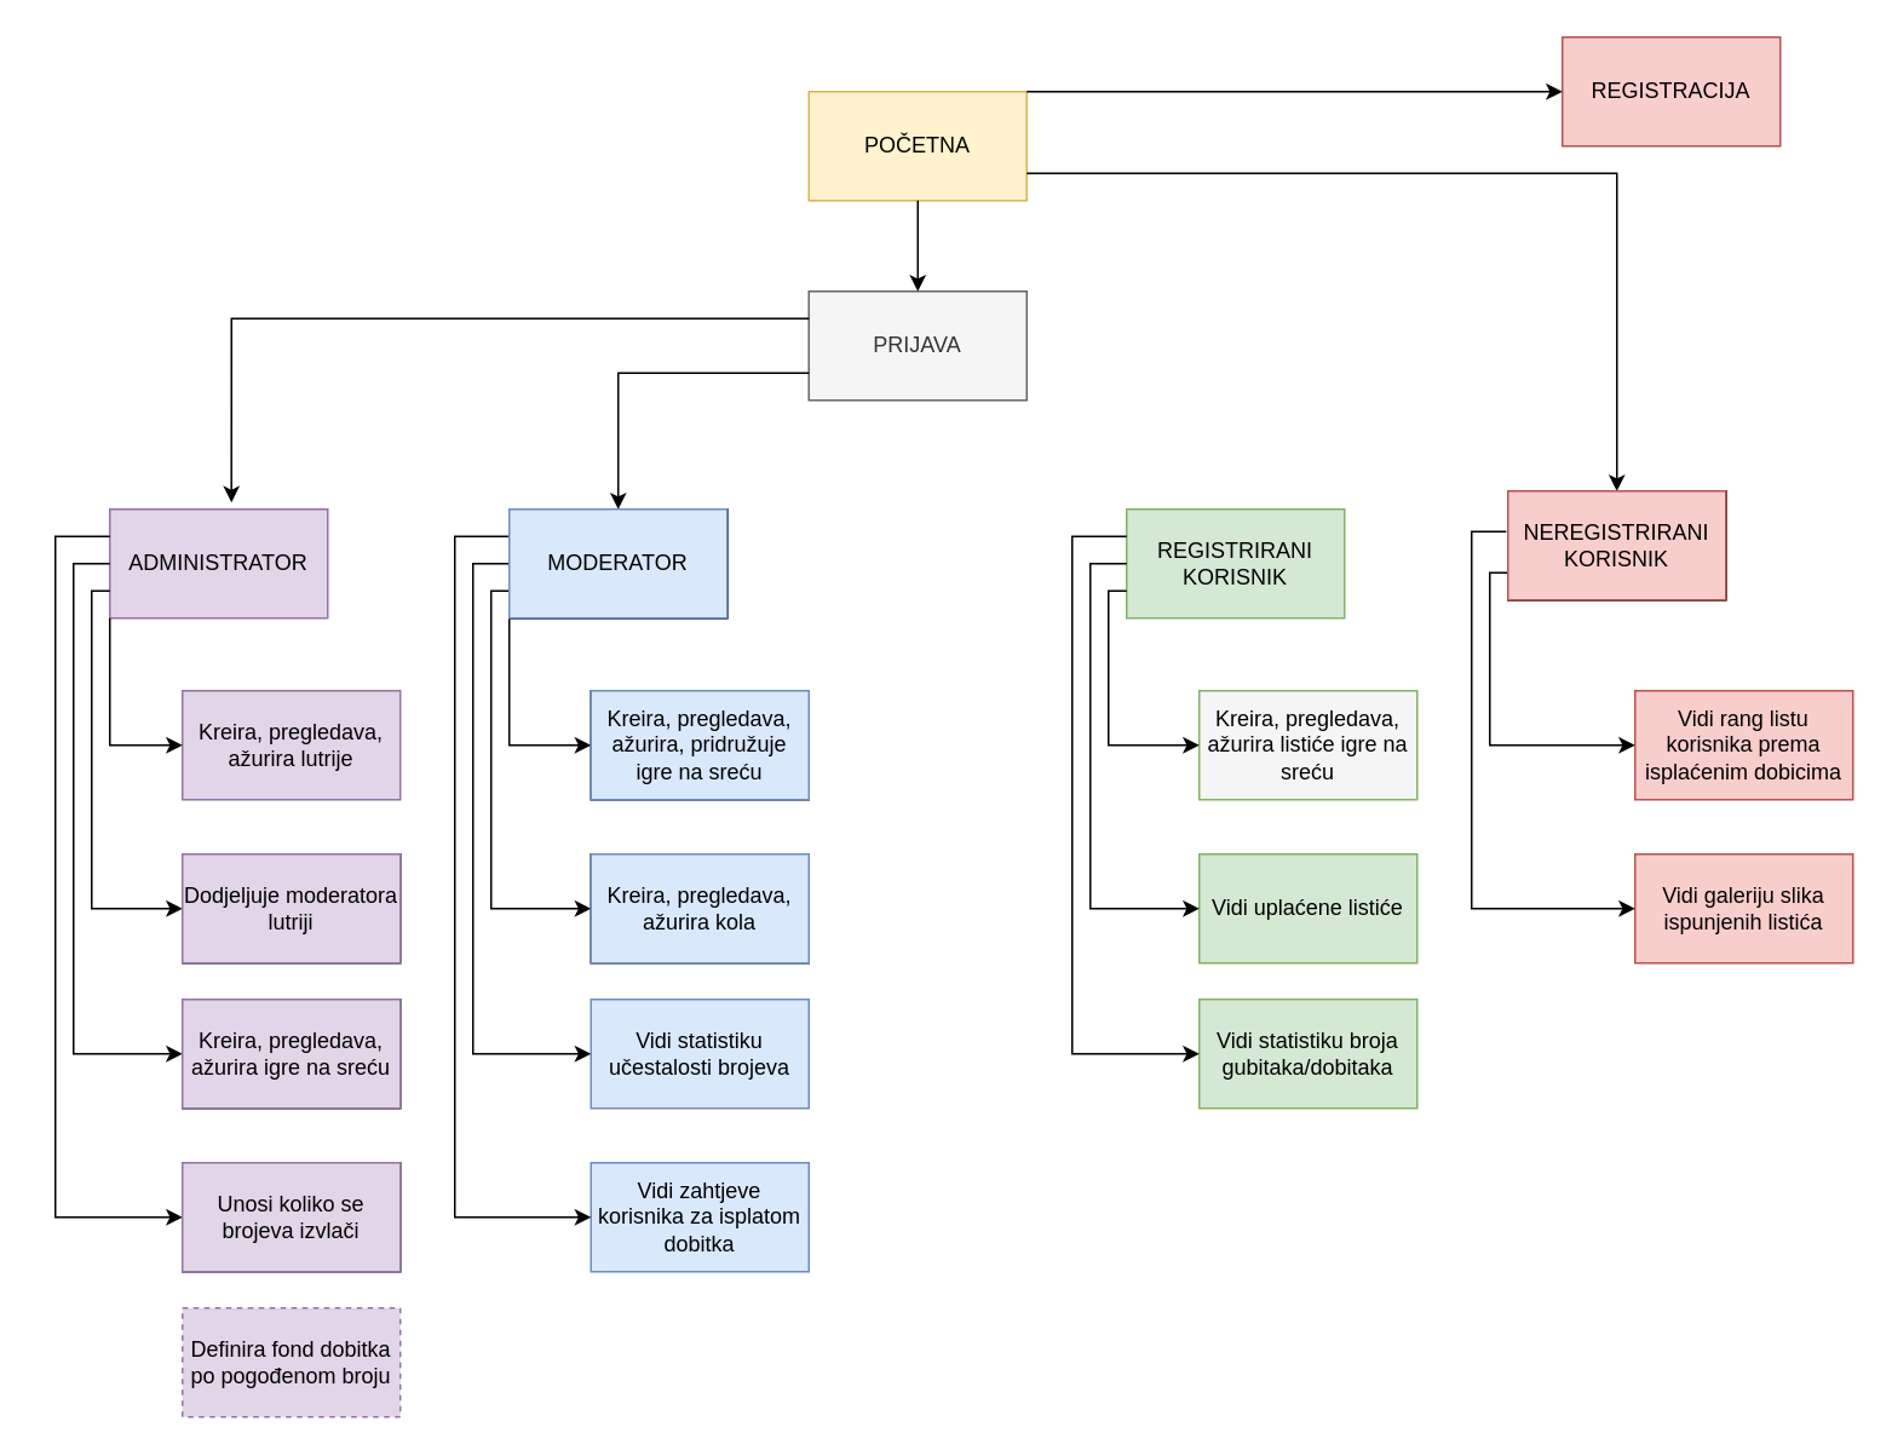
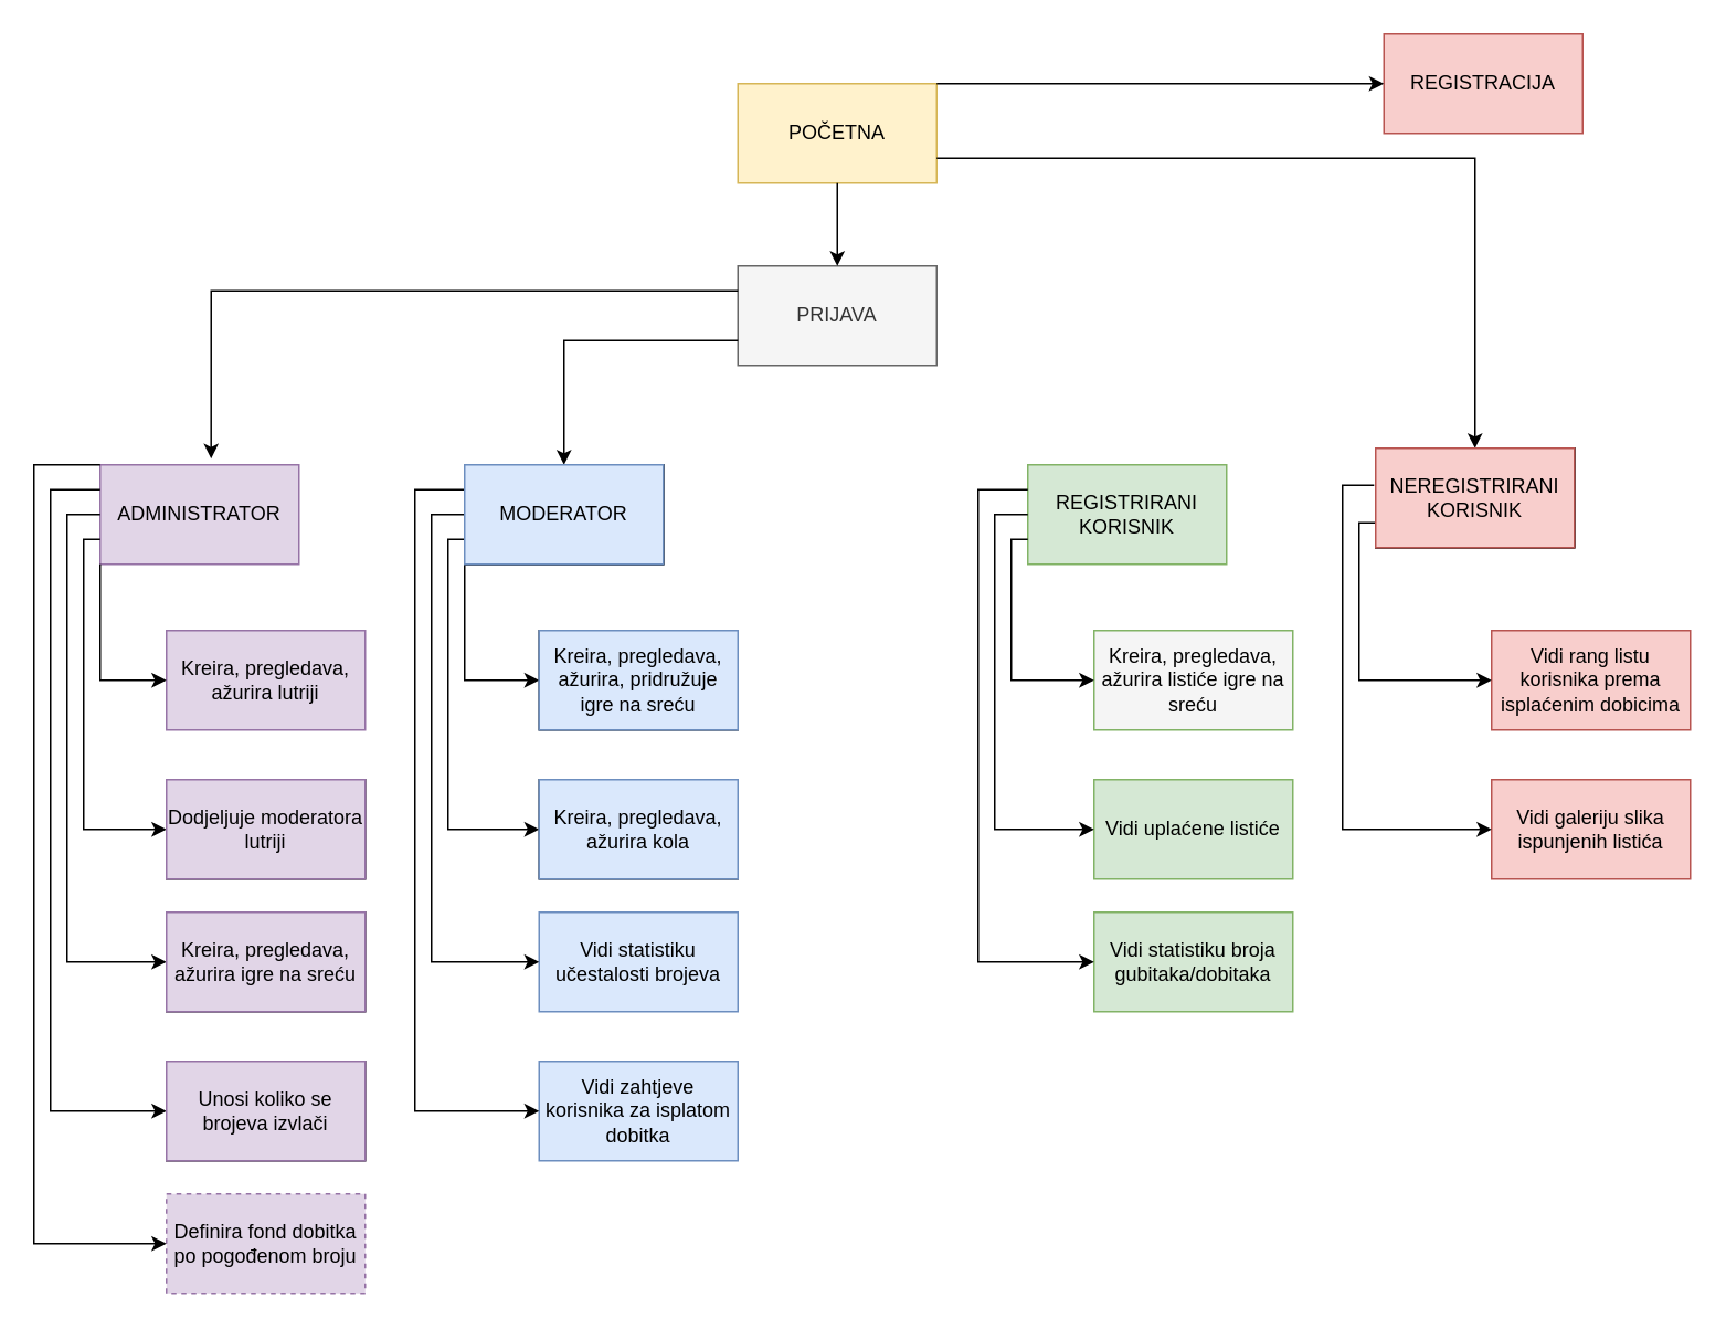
  <mxCell id="0" />
  <mxCell id="1" parent="0" />
  <mxCell id="2" value="POČETNA" style="rounded=0;whiteSpace=wrap;html=1;fillColor=#fff2cc;strokeColor=#d6b656;" vertex="1" parent="1"><mxGeometry x="445" y="50" width="120" height="60" as="geometry" /></mxCell>
  <mxCell id="3" value="PRIJAVA" style="rounded=0;whiteSpace=wrap;html=1;fillColor=#f5f5f5;fontColor=#333333;strokeColor=#666666;" vertex="1" parent="1"><mxGeometry x="445" y="160" width="120" height="60" as="geometry" /></mxCell>
  <mxCell id="4" value="ADMINISTRATOR" style="rounded=0;whiteSpace=wrap;html=1;fillColor=#e1d5e7;strokeColor=#9673a6;" vertex="1" parent="1"><mxGeometry x="60" y="280" width="120" height="60" as="geometry" /></mxCell>
  <mxCell id="5" value="MODERATOR" style="rounded=0;whiteSpace=wrap;html=1;" vertex="1" parent="1"><mxGeometry x="280" y="280" width="120" height="60" as="geometry" /></mxCell>
  <mxCell id="6" value="REGISTRIRANI KORISNIK" style="rounded=0;whiteSpace=wrap;html=1;fillColor=#d5e8d4;strokeColor=#82b366;" vertex="1" parent="1"><mxGeometry x="620" y="280" width="120" height="60" as="geometry" /></mxCell>
  <mxCell id="7" value="NEREGISTRIRANI KORISNIK" style="rounded=0;whiteSpace=wrap;html=1;" vertex="1" parent="1"><mxGeometry x="830" y="270" width="120" height="60" as="geometry" /></mxCell>
- <mxCell id="8" value="Kreira, pregledava, ažurira lutrije" style="rounded=0;whiteSpace=wrap;html=1;fillColor=#e1d5e7;strokeColor=#9673a6;" vertex="1" parent="1"><mxGeometry x="100" y="380" width="120" height="60" as="geometry" /></mxCell>
+ <mxCell id="8" value="Kreira, pregledava, ažurira lutriji" style="rounded=0;whiteSpace=wrap;html=1;fillColor=#e1d5e7;strokeColor=#9673a6;" vertex="1" parent="1"><mxGeometry x="100" y="380" width="120" height="60" as="geometry" /></mxCell>
  <mxCell id="9" value="Dodjeljuje moderatora lutriji" style="rounded=0;whiteSpace=wrap;html=1;" vertex="1" parent="1"><mxGeometry x="100" y="470" width="120" height="60" as="geometry" /></mxCell>
  <mxCell id="10" value="Kreira, pregledava, ažurira igre na sreću" style="rounded=0;whiteSpace=wrap;html=1;" vertex="1" parent="1"><mxGeometry x="100" y="550" width="120" height="60" as="geometry" /></mxCell>
  <mxCell id="11" value="Definira fond dobitka po pogođenom broju" style="rounded=0;whiteSpace=wrap;html=1;fillColor=#e1d5e7;strokeColor=#9673a6;dashed=1;" vertex="1" parent="1"><mxGeometry x="100" y="720" width="120" height="60" as="geometry" /></mxCell>
  <mxCell id="12" value="Unosi koliko se brojeva izvlači" style="rounded=0;whiteSpace=wrap;html=1;" vertex="1" parent="1"><mxGeometry x="100" y="640" width="120" height="60" as="geometry" /></mxCell>
  <mxCell id="13" value="" style="endArrow=none;html=1;rounded=0;entryX=0;entryY=1;entryDx=0;entryDy=0;exitX=0;exitY=0.5;exitDx=0;exitDy=0;edgeStyle=orthogonalEdgeStyle;endFill=0;startArrow=classic;startFill=1;" edge="1" parent="1" source="8" target="4"><mxGeometry width="50" height="50" relative="1" as="geometry"><mxPoint x="-50" y="440" as="sourcePoint" /><mxPoint x="0" y="390" as="targetPoint" /></mxGeometry></mxCell>
  <mxCell id="14" value="" style="endArrow=none;html=1;rounded=0;entryX=0;entryY=0.75;entryDx=0;entryDy=0;exitX=0;exitY=0.5;exitDx=0;exitDy=0;edgeStyle=orthogonalEdgeStyle;startArrow=classic;startFill=1;" edge="1" parent="1" source="9" target="4"><mxGeometry width="50" height="50" relative="1" as="geometry"><mxPoint x="-40" y="390" as="sourcePoint" /><mxPoint x="10" y="340" as="targetPoint" /><Array as="points"><mxPoint x="50" y="500" /><mxPoint x="50" y="325" /></Array></mxGeometry></mxCell>
  <mxCell id="15" value="" style="endArrow=none;html=1;rounded=0;entryX=0;entryY=0.5;entryDx=0;entryDy=0;exitX=0;exitY=0.5;exitDx=0;exitDy=0;edgeStyle=orthogonalEdgeStyle;startArrow=classic;startFill=1;" edge="1" parent="1" source="10" target="4"><mxGeometry width="50" height="50" relative="1" as="geometry"><mxPoint x="-40" y="640" as="sourcePoint" /><mxPoint x="10" y="590" as="targetPoint" /><Array as="points"><mxPoint x="40" y="580" /><mxPoint x="40" y="310" /></Array></mxGeometry></mxCell>
  <mxCell id="16" value="" style="endArrow=none;html=1;rounded=0;entryX=0;entryY=0.25;entryDx=0;entryDy=0;exitX=0;exitY=0.5;exitDx=0;exitDy=0;edgeStyle=orthogonalEdgeStyle;startArrow=classic;startFill=1;" edge="1" parent="1" source="12" target="4"><mxGeometry width="50" height="50" relative="1" as="geometry"><mxPoint x="-50" y="530" as="sourcePoint" /><mxPoint x="0" y="480" as="targetPoint" /><Array as="points"><mxPoint x="30" y="670" /><mxPoint x="30" y="295" /></Array></mxGeometry></mxCell>
+ <mxCell id="17" value="" style="endArrow=none;html=1;rounded=0;entryX=0;entryY=0;entryDx=0;entryDy=0;exitX=0;exitY=0.5;exitDx=0;exitDy=0;edgeStyle=orthogonalEdgeStyle;startArrow=classic;startFill=1;" edge="1" parent="1" source="11" target="4"><mxGeometry width="50" height="50" relative="1" as="geometry"><mxPoint x="-50" y="600" as="sourcePoint" /><mxPoint x="0" y="550" as="targetPoint" /><Array as="points"><mxPoint x="20" y="750" /><mxPoint x="20" y="280" /></Array></mxGeometry></mxCell>
  <mxCell id="18" value="Kreira, pregledava, ažurira, pridružuje igre na sreću" style="rounded=0;whiteSpace=wrap;html=1;" vertex="1" parent="1"><mxGeometry x="325" y="380" width="120" height="60" as="geometry" /></mxCell>
  <mxCell id="19" value="Kreira, pregledava, ažurira kola" style="rounded=0;whiteSpace=wrap;html=1;" vertex="1" parent="1"><mxGeometry x="325" y="470" width="120" height="60" as="geometry" /></mxCell>
  <mxCell id="20" value="Vidi statistiku učestalosti brojeva" style="rounded=0;whiteSpace=wrap;html=1;fillColor=#dae8fc;strokeColor=#6c8ebf;" vertex="1" parent="1"><mxGeometry x="325" y="550" width="120" height="60" as="geometry" /></mxCell>
  <mxCell id="21" value="Vidi zahtjeve korisnika za isplatom dobitka" style="rounded=0;whiteSpace=wrap;html=1;fillColor=#dae8fc;strokeColor=#6c8ebf;" vertex="1" parent="1"><mxGeometry x="325" y="640" width="120" height="60" as="geometry" /></mxCell>
  <mxCell id="22" value="" style="endArrow=none;html=1;rounded=0;entryX=0;entryY=1;entryDx=0;entryDy=0;exitX=0;exitY=0.5;exitDx=0;exitDy=0;edgeStyle=orthogonalEdgeStyle;startArrow=classic;startFill=1;" edge="1" parent="1" source="18" target="5"><mxGeometry width="50" height="50" relative="1" as="geometry"><mxPoint x="240" y="460" as="sourcePoint" /><mxPoint x="290" y="410" as="targetPoint" /></mxGeometry></mxCell>
  <mxCell id="23" value="" style="endArrow=none;html=1;rounded=0;entryX=0;entryY=0.75;entryDx=0;entryDy=0;exitX=0;exitY=0.5;exitDx=0;exitDy=0;edgeStyle=orthogonalEdgeStyle;startArrow=classic;startFill=1;" edge="1" parent="1" source="19" target="5"><mxGeometry width="50" height="50" relative="1" as="geometry"><mxPoint x="230" y="510" as="sourcePoint" /><mxPoint x="280" y="460" as="targetPoint" /></mxGeometry></mxCell>
  <mxCell id="24" value="" style="endArrow=none;html=1;rounded=0;entryX=0;entryY=0.5;entryDx=0;entryDy=0;exitX=0;exitY=0.5;exitDx=0;exitDy=0;edgeStyle=orthogonalEdgeStyle;startArrow=classic;startFill=1;" edge="1" parent="1" source="20" target="5"><mxGeometry width="50" height="50" relative="1" as="geometry"><mxPoint x="160" y="570" as="sourcePoint" /><mxPoint x="210" y="520" as="targetPoint" /><Array as="points"><mxPoint x="260" y="580" /><mxPoint x="260" y="310" /></Array></mxGeometry></mxCell>
  <mxCell id="25" value="" style="endArrow=none;html=1;rounded=0;entryX=0;entryY=0.25;entryDx=0;entryDy=0;exitX=0;exitY=0.5;exitDx=0;exitDy=0;edgeStyle=orthogonalEdgeStyle;startArrow=classic;startFill=1;" edge="1" parent="1" source="21" target="5"><mxGeometry width="50" height="50" relative="1" as="geometry"><mxPoint x="160" y="540" as="sourcePoint" /><mxPoint x="210" y="490" as="targetPoint" /><Array as="points"><mxPoint x="250" y="670" /><mxPoint x="250" y="295" /></Array></mxGeometry></mxCell>
  <mxCell id="26" value="Kreira, pregledava, ažurira listiće igre na sreću" style="rounded=0;whiteSpace=wrap;html=1;fillColor=#f5f5f5;strokeColor=#82b366;" vertex="1" parent="1"><mxGeometry x="660" y="380" width="120" height="60" as="geometry" /></mxCell>
  <mxCell id="27" value="Vidi uplaćene listiće" style="rounded=0;whiteSpace=wrap;html=1;fillColor=#d5e8d4;strokeColor=#82b366;" vertex="1" parent="1"><mxGeometry x="660" y="470" width="120" height="60" as="geometry" /></mxCell>
  <mxCell id="28" value="Vidi statistiku broja gubitaka/dobitaka" style="rounded=0;whiteSpace=wrap;html=1;fillColor=#d5e8d4;strokeColor=#82b366;" vertex="1" parent="1"><mxGeometry x="660" y="550" width="120" height="60" as="geometry" /></mxCell>
  <mxCell id="29" value="" style="endArrow=none;html=1;rounded=0;entryX=0;entryY=0.75;entryDx=0;entryDy=0;exitX=0;exitY=0.5;exitDx=0;exitDy=0;edgeStyle=orthogonalEdgeStyle;startArrow=classic;startFill=1;" edge="1" parent="1" source="26" target="6"><mxGeometry width="50" height="50" relative="1" as="geometry"><mxPoint x="520" y="430" as="sourcePoint" /><mxPoint x="570" y="380" as="targetPoint" /></mxGeometry></mxCell>
  <mxCell id="30" value="" style="endArrow=none;html=1;rounded=0;entryX=0;entryY=0.5;entryDx=0;entryDy=0;exitX=0;exitY=0.5;exitDx=0;exitDy=0;edgeStyle=orthogonalEdgeStyle;startArrow=classic;startFill=1;" edge="1" parent="1" source="27" target="6"><mxGeometry width="50" height="50" relative="1" as="geometry"><mxPoint x="530" y="480" as="sourcePoint" /><mxPoint x="580" y="430" as="targetPoint" /><Array as="points"><mxPoint x="600" y="500" /><mxPoint x="600" y="310" /></Array></mxGeometry></mxCell>
  <mxCell id="31" value="" style="endArrow=none;html=1;rounded=0;entryX=0;entryY=0.25;entryDx=0;entryDy=0;exitX=0;exitY=0.5;exitDx=0;exitDy=0;edgeStyle=orthogonalEdgeStyle;startArrow=classic;startFill=1;" edge="1" parent="1" source="28" target="6"><mxGeometry width="50" height="50" relative="1" as="geometry"><mxPoint x="460" y="520" as="sourcePoint" /><mxPoint x="510" y="470" as="targetPoint" /><Array as="points"><mxPoint x="590" y="580" /><mxPoint x="590" y="295" /></Array></mxGeometry></mxCell>
  <mxCell id="32" value="Vidi rang listu korisnika prema isplaćenim dobicima" style="rounded=0;whiteSpace=wrap;html=1;fillColor=#f8cecc;strokeColor=#b85450;" vertex="1" parent="1"><mxGeometry x="900" y="380" width="120" height="60" as="geometry" /></mxCell>
  <mxCell id="33" value="Vidi galeriju slika ispunjenih listića" style="rounded=0;whiteSpace=wrap;html=1;fillColor=#f8cecc;strokeColor=#b85450;" vertex="1" parent="1"><mxGeometry x="900" y="470" width="120" height="60" as="geometry" /></mxCell>
  <mxCell id="34" value="" style="endArrow=none;html=1;rounded=0;entryX=0;entryY=0.75;entryDx=0;entryDy=0;exitX=0;exitY=0.5;exitDx=0;exitDy=0;edgeStyle=orthogonalEdgeStyle;startArrow=classic;startFill=1;" edge="1" parent="1" source="32" target="7"><mxGeometry width="50" height="50" relative="1" as="geometry"><mxPoint x="790" y="460" as="sourcePoint" /><mxPoint x="810" y="290" as="targetPoint" /></mxGeometry></mxCell>
  <mxCell id="35" value="" style="endArrow=none;html=1;rounded=0;entryX=-0.008;entryY=0.371;entryDx=0;entryDy=0;entryPerimeter=0;exitX=0;exitY=0.5;exitDx=0;exitDy=0;edgeStyle=orthogonalEdgeStyle;startArrow=classic;startFill=1;" edge="1" parent="1" source="33" target="7"><mxGeometry width="50" height="50" relative="1" as="geometry"><mxPoint x="800" y="510" as="sourcePoint" /><mxPoint x="850" y="460" as="targetPoint" /><Array as="points"><mxPoint x="810" y="500" /><mxPoint x="810" y="292" /></Array></mxGeometry></mxCell>
- <mxCell id="36" value="REGISTRACIJA" style="rounded=0;whiteSpace=wrap;html=1;fillColor=#f8cecc;strokeColor=#b85450;" vertex="1" parent="1"><mxGeometry x="860" y="20" width="120" height="60" as="geometry" /></mxCell>
+ <mxCell id="36" value="REGISTRACIJA" style="rounded=0;whiteSpace=wrap;html=1;fillColor=#f8cecc;strokeColor=#b85450;" vertex="1" parent="1"><mxGeometry x="835" y="20" width="120" height="60" as="geometry" /></mxCell>
  <mxCell id="37" value="" style="endArrow=classic;html=1;rounded=0;entryX=0;entryY=0.5;entryDx=0;entryDy=0;startArrow=none;startFill=0;endFill=1;exitX=1;exitY=0;exitDx=0;exitDy=0;" edge="1" parent="1" source="2" target="36"><mxGeometry width="50" height="50" relative="1" as="geometry"><mxPoint x="600" y="30" as="sourcePoint" /><mxPoint x="660" y="60" as="targetPoint" /></mxGeometry></mxCell>
  <mxCell id="38" value="" style="endArrow=none;html=1;rounded=0;entryX=0.5;entryY=1;entryDx=0;entryDy=0;exitX=0.5;exitY=0;exitDx=0;exitDy=0;startArrow=classic;startFill=1;" edge="1" parent="1" source="3" target="2"><mxGeometry width="50" height="50" relative="1" as="geometry"><mxPoint x="520" y="140" as="sourcePoint" /><mxPoint x="400" y="130" as="targetPoint" /></mxGeometry></mxCell>
  <mxCell id="39" value="" style="endArrow=none;html=1;rounded=0;exitX=0.558;exitY=-0.062;exitDx=0;exitDy=0;exitPerimeter=0;edgeStyle=orthogonalEdgeStyle;startArrow=classic;startFill=1;entryX=0;entryY=0.25;entryDx=0;entryDy=0;" edge="1" parent="1" source="4" target="3"><mxGeometry width="50" height="50" relative="1" as="geometry"><mxPoint x="180" y="230" as="sourcePoint" /><mxPoint x="350" y="130" as="targetPoint" /><Array as="points"><mxPoint x="127" y="175" /></Array></mxGeometry></mxCell>
  <mxCell id="40" value="" style="endArrow=none;html=1;rounded=0;entryX=0;entryY=0.75;entryDx=0;entryDy=0;exitX=0.5;exitY=0;exitDx=0;exitDy=0;edgeStyle=orthogonalEdgeStyle;startArrow=classic;startFill=1;" edge="1" parent="1" source="5" target="3"><mxGeometry width="50" height="50" relative="1" as="geometry"><mxPoint x="300" y="280" as="sourcePoint" /><mxPoint x="350" y="230" as="targetPoint" /></mxGeometry></mxCell>
  <mxCell id="41" value="" style="endArrow=classic;html=1;rounded=0;exitX=1;exitY=0.75;exitDx=0;exitDy=0;entryX=0.5;entryY=0;entryDx=0;entryDy=0;edgeStyle=orthogonalEdgeStyle;startArrow=none;startFill=0;endFill=1;" edge="1" parent="1" source="2" target="7"><mxGeometry width="50" height="50" relative="1" as="geometry"><mxPoint x="690" y="180" as="sourcePoint" /><mxPoint x="740" y="130" as="targetPoint" /><Array as="points"><mxPoint x="890" y="95" /></Array></mxGeometry></mxCell>
  <mxCell id="42" value="Dodjeljuje moderatora lutriji" style="rounded=0;whiteSpace=wrap;html=1;fillColor=#e1d5e7;strokeColor=#9673a6;" vertex="1" parent="1"><mxGeometry x="100" y="470" width="120" height="60" as="geometry" /></mxCell>
  <mxCell id="43" value="Kreira, pregledava, ažurira igre na sreću" style="rounded=0;whiteSpace=wrap;html=1;fillColor=#e1d5e7;strokeColor=#9673a6;" vertex="1" parent="1"><mxGeometry x="100" y="550" width="120" height="60" as="geometry" /></mxCell>
  <mxCell id="44" value="Unosi koliko se brojeva izvlači" style="rounded=0;whiteSpace=wrap;html=1;fillColor=#e1d5e7;strokeColor=#9673a6;" vertex="1" parent="1"><mxGeometry x="100" y="640" width="120" height="60" as="geometry" /></mxCell>
  <mxCell id="45" value="MODERATOR" style="rounded=0;whiteSpace=wrap;html=1;" vertex="1" parent="1"><mxGeometry x="280" y="280" width="120" height="60" as="geometry" /></mxCell>
  <mxCell id="46" value="MODERATOR" style="rounded=0;whiteSpace=wrap;html=1;fillColor=#dae8fc;strokeColor=#6c8ebf;" vertex="1" parent="1"><mxGeometry x="280" y="280" width="120" height="60" as="geometry" /></mxCell>
  <mxCell id="47" value="Kreira, pregledava, ažurira kola" style="rounded=0;whiteSpace=wrap;html=1;fillColor=#dae8fc;strokeColor=#6c8ebf;" vertex="1" parent="1"><mxGeometry x="325" y="470" width="120" height="60" as="geometry" /></mxCell>
  <mxCell id="48" value="Kreira, pregledava, ažurira, pridružuje igre na sreću" style="rounded=0;whiteSpace=wrap;html=1;fillColor=#dae8fc;strokeColor=#6c8ebf;" vertex="1" parent="1"><mxGeometry x="325" y="380" width="120" height="60" as="geometry" /></mxCell>
  <mxCell id="49" value="NEREGISTRIRANI KORISNIK" style="rounded=0;whiteSpace=wrap;html=1;" vertex="1" parent="1"><mxGeometry x="830" y="270" width="120" height="60" as="geometry" /></mxCell>
  <mxCell id="50" value="NEREGISTRIRANI KORISNIK" style="rounded=0;whiteSpace=wrap;html=1;fillColor=#f8cecc;strokeColor=#b85450;" vertex="1" parent="1"><mxGeometry x="830" y="270" width="120" height="60" as="geometry" /></mxCell>
